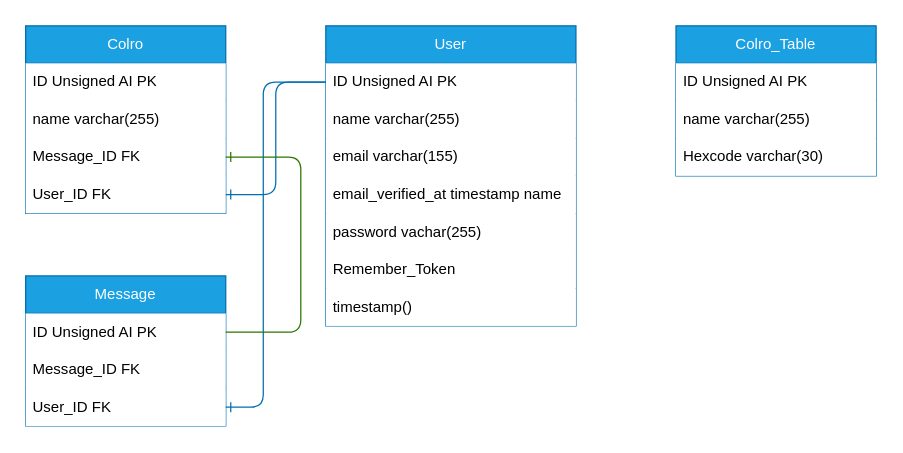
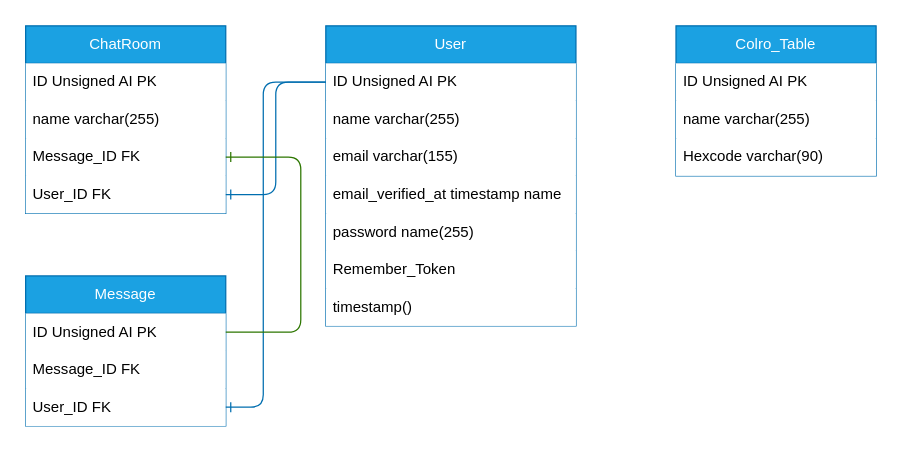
  <mxCell id="0" />
  <mxCell id="1" parent="0" />
- <mxCell id="2" value="Colro" style="swimlane;fontStyle=0;childLayout=stackLayout;horizontal=1;startSize=30;horizontalStack=0;resizeParent=1;resizeParentMax=0;resizeLast=0;collapsible=1;marginBottom=0;whiteSpace=wrap;html=1;fillColor=#1ba1e2;strokeColor=#006EAF;fontColor=#ffffff;" parent="1" vertex="1"><mxGeometry x="20" y="20" width="160" height="150" as="geometry" /></mxCell>
+ <mxCell id="2" value="ChatRoom" style="swimlane;fontStyle=0;childLayout=stackLayout;horizontal=1;startSize=30;horizontalStack=0;resizeParent=1;resizeParentMax=0;resizeLast=0;collapsible=1;marginBottom=0;whiteSpace=wrap;html=1;fillColor=#1ba1e2;strokeColor=#006EAF;fontColor=#ffffff;" parent="1" vertex="1"><mxGeometry x="20" y="20" width="160" height="150" as="geometry" /></mxCell>
  <mxCell id="3" value="ID Unsigned AI PK" style="text;align=left;verticalAlign=middle;spacingLeft=4;spacingRight=4;overflow=hidden;points=[[0,0.5],[1,0.5]];portConstraint=eastwest;rotatable=0;whiteSpace=wrap;html=1;fillColor=light-dark(#FFFFFF,#FFFFFF);" parent="2" vertex="1"><mxGeometry y="30" width="160" height="30" as="geometry" /></mxCell>
  <mxCell id="4" value="name varchar(255)" style="text;align=left;verticalAlign=middle;spacingLeft=4;spacingRight=4;overflow=hidden;points=[[0,0.5],[1,0.5]];portConstraint=eastwest;rotatable=0;whiteSpace=wrap;html=1;fillColor=light-dark(#FFFFFF,#FFFFFF);" parent="2" vertex="1"><mxGeometry y="60" width="160" height="30" as="geometry" /></mxCell>
  <mxCell id="5" value="Message_ID FK" style="text;align=left;verticalAlign=middle;spacingLeft=4;spacingRight=4;overflow=hidden;points=[[0,0.5],[1,0.5]];portConstraint=eastwest;rotatable=0;whiteSpace=wrap;html=1;fillColor=light-dark(#FFFFFF,#FFFFFF);" parent="2" vertex="1"><mxGeometry y="90" width="160" height="30" as="geometry" /></mxCell>
  <mxCell id="6" value="User_ID FK" style="text;align=left;verticalAlign=middle;spacingLeft=4;spacingRight=4;overflow=hidden;points=[[0,0.5],[1,0.5]];portConstraint=eastwest;rotatable=0;whiteSpace=wrap;html=1;fillColor=light-dark(#FFFFFF,#FFFFFF);" parent="2" vertex="1"><mxGeometry y="120" width="160" height="30" as="geometry" /></mxCell>
  <mxCell id="7" value="User" style="swimlane;fontStyle=0;childLayout=stackLayout;horizontal=1;startSize=30;horizontalStack=0;resizeParent=1;resizeParentMax=0;resizeLast=0;collapsible=1;marginBottom=0;whiteSpace=wrap;html=1;fillColor=#1ba1e2;strokeColor=#006EAF;fontColor=#ffffff;" parent="1" vertex="1"><mxGeometry x="260" y="20" width="200" height="240" as="geometry" /></mxCell>
  <mxCell id="8" value="ID Unsigned AI PK" style="text;align=left;verticalAlign=middle;spacingLeft=4;spacingRight=4;overflow=hidden;points=[[0,0.5],[1,0.5]];portConstraint=eastwest;rotatable=0;whiteSpace=wrap;html=1;fillColor=light-dark(#FFFFFF,#FFFFFF);" parent="7" vertex="1"><mxGeometry y="30" width="200" height="30" as="geometry" /></mxCell>
  <mxCell id="9" value="name varchar(255)" style="text;align=left;verticalAlign=middle;spacingLeft=4;spacingRight=4;overflow=hidden;points=[[0,0.5],[1,0.5]];portConstraint=eastwest;rotatable=0;whiteSpace=wrap;html=1;fillColor=light-dark(#FFFFFF,#FFFFFF);" parent="7" vertex="1"><mxGeometry y="60" width="200" height="30" as="geometry" /></mxCell>
  <mxCell id="10" value="email varchar(155)" style="text;align=left;verticalAlign=middle;spacingLeft=4;spacingRight=4;overflow=hidden;points=[[0,0.5],[1,0.5]];portConstraint=eastwest;rotatable=0;whiteSpace=wrap;html=1;fillColor=light-dark(#FFFFFF,#FFFFFF);" parent="7" vertex="1"><mxGeometry y="90" width="200" height="30" as="geometry" /></mxCell>
  <mxCell id="11" value="email_verified_at timestamp name" style="text;align=left;verticalAlign=middle;spacingLeft=4;spacingRight=4;overflow=hidden;points=[[0,0.5],[1,0.5]];portConstraint=eastwest;rotatable=0;whiteSpace=wrap;html=1;fillColor=light-dark(#FFFFFF,#FFFFFF);" parent="7" vertex="1"><mxGeometry y="120" width="200" height="30" as="geometry" /></mxCell>
- <mxCell id="12" value="password vachar(255)" style="text;align=left;verticalAlign=middle;spacingLeft=4;spacingRight=4;overflow=hidden;points=[[0,0.5],[1,0.5]];portConstraint=eastwest;rotatable=0;whiteSpace=wrap;html=1;fillColor=light-dark(#FFFFFF,#FFFFFF);" parent="7" vertex="1"><mxGeometry y="150" width="200" height="30" as="geometry" /></mxCell>
+ <mxCell id="12" value="password name(255)" style="text;align=left;verticalAlign=middle;spacingLeft=4;spacingRight=4;overflow=hidden;points=[[0,0.5],[1,0.5]];portConstraint=eastwest;rotatable=0;whiteSpace=wrap;html=1;fillColor=light-dark(#FFFFFF,#FFFFFF);" parent="7" vertex="1"><mxGeometry y="150" width="200" height="30" as="geometry" /></mxCell>
  <mxCell id="13" value="Remember_Token" style="text;align=left;verticalAlign=middle;spacingLeft=4;spacingRight=4;overflow=hidden;points=[[0,0.5],[1,0.5]];portConstraint=eastwest;rotatable=0;whiteSpace=wrap;html=1;fillColor=light-dark(#FFFFFF,#FFFFFF);" parent="7" vertex="1"><mxGeometry y="180" width="200" height="30" as="geometry" /></mxCell>
  <mxCell id="14" value="timestamp()" style="text;align=left;verticalAlign=middle;spacingLeft=4;spacingRight=4;overflow=hidden;points=[[0,0.5],[1,0.5]];portConstraint=eastwest;rotatable=0;whiteSpace=wrap;html=1;fillColor=light-dark(#FFFFFF,#FFFFFF);" parent="7" vertex="1"><mxGeometry y="210" width="200" height="30" as="geometry" /></mxCell>
  <mxCell id="15" value="Colro_Table" style="swimlane;fontStyle=0;childLayout=stackLayout;horizontal=1;startSize=30;horizontalStack=0;resizeParent=1;resizeParentMax=0;resizeLast=0;collapsible=1;marginBottom=0;whiteSpace=wrap;html=1;fillColor=#1ba1e2;strokeColor=#006EAF;fontColor=#ffffff;" parent="1" vertex="1"><mxGeometry x="540" y="20" width="160" height="120" as="geometry" /></mxCell>
  <mxCell id="16" value="ID Unsigned AI PK" style="text;align=left;verticalAlign=middle;spacingLeft=4;spacingRight=4;overflow=hidden;points=[[0,0.5],[1,0.5]];portConstraint=eastwest;rotatable=0;whiteSpace=wrap;html=1;fillColor=light-dark(#FFFFFF,#FFFFFF);" parent="15" vertex="1"><mxGeometry y="30" width="160" height="30" as="geometry" /></mxCell>
  <mxCell id="17" value="name varchar(255)" style="text;align=left;verticalAlign=middle;spacingLeft=4;spacingRight=4;overflow=hidden;points=[[0,0.5],[1,0.5]];portConstraint=eastwest;rotatable=0;whiteSpace=wrap;html=1;fillColor=light-dark(#FFFFFF,#FFFFFF);" parent="15" vertex="1"><mxGeometry y="60" width="160" height="30" as="geometry" /></mxCell>
- <mxCell id="18" value="Hexcode varchar(30)" style="text;align=left;verticalAlign=middle;spacingLeft=4;spacingRight=4;overflow=hidden;points=[[0,0.5],[1,0.5]];portConstraint=eastwest;rotatable=0;whiteSpace=wrap;html=1;fillColor=light-dark(#FFFFFF,#FFFFFF);" parent="15" vertex="1"><mxGeometry y="90" width="160" height="30" as="geometry" /></mxCell>
+ <mxCell id="18" value="Hexcode varchar(90)" style="text;align=left;verticalAlign=middle;spacingLeft=4;spacingRight=4;overflow=hidden;points=[[0,0.5],[1,0.5]];portConstraint=eastwest;rotatable=0;whiteSpace=wrap;html=1;fillColor=light-dark(#FFFFFF,#FFFFFF);" parent="15" vertex="1"><mxGeometry y="90" width="160" height="30" as="geometry" /></mxCell>
  <mxCell id="19" value="Message" style="swimlane;fontStyle=0;childLayout=stackLayout;horizontal=1;startSize=30;horizontalStack=0;resizeParent=1;resizeParentMax=0;resizeLast=0;collapsible=1;marginBottom=0;whiteSpace=wrap;html=1;fillColor=#1ba1e2;strokeColor=#006EAF;fontColor=#ffffff;" parent="1" vertex="1"><mxGeometry x="20" y="220" width="160" height="120" as="geometry" /></mxCell>
  <mxCell id="20" value="ID Unsigned AI PK" style="text;align=left;verticalAlign=middle;spacingLeft=4;spacingRight=4;overflow=hidden;points=[[0,0.5],[1,0.5]];portConstraint=eastwest;rotatable=0;whiteSpace=wrap;html=1;fillColor=light-dark(#FFFFFF,#FFFFFF);" parent="19" vertex="1"><mxGeometry y="30" width="160" height="30" as="geometry" /></mxCell>
  <mxCell id="21" value="Message_ID FK" style="text;align=left;verticalAlign=middle;spacingLeft=4;spacingRight=4;overflow=hidden;points=[[0,0.5],[1,0.5]];portConstraint=eastwest;rotatable=0;whiteSpace=wrap;html=1;fillColor=light-dark(#FFFFFF,#FFFFFF);" parent="19" vertex="1"><mxGeometry y="60" width="160" height="30" as="geometry" /></mxCell>
  <mxCell id="22" value="User_ID FK" style="text;align=left;verticalAlign=middle;spacingLeft=4;spacingRight=4;overflow=hidden;points=[[0,0.5],[1,0.5]];portConstraint=eastwest;rotatable=0;whiteSpace=wrap;html=1;fillColor=light-dark(#FFFFFF,#FFFFFF);" parent="19" vertex="1"><mxGeometry y="90" width="160" height="30" as="geometry" /></mxCell>
  <mxCell id="23" style="edgeStyle=none;html=1;exitX=0;exitY=0.5;exitDx=0;exitDy=0;entryX=1;entryY=0.5;entryDx=0;entryDy=0;endArrow=ERone;endFill=0;fillColor=#1ba1e2;strokeColor=#006EAF;" parent="1" source="8" target="6" edge="1"><mxGeometry relative="1" as="geometry"><Array as="points"><mxPoint x="220" y="65" /><mxPoint x="220" y="155" /></Array></mxGeometry></mxCell>
  <mxCell id="24" style="edgeStyle=none;html=1;exitX=0;exitY=0.5;exitDx=0;exitDy=0;entryX=1;entryY=0.5;entryDx=0;entryDy=0;endArrow=ERone;endFill=0;fillColor=#1ba1e2;strokeColor=#006EAF;" parent="1" source="8" target="22" edge="1"><mxGeometry relative="1" as="geometry"><Array as="points"><mxPoint x="210" y="65" /><mxPoint x="210" y="325" /></Array></mxGeometry></mxCell>
  <mxCell id="25" style="edgeStyle=none;html=1;exitX=1;exitY=0.5;exitDx=0;exitDy=0;entryX=1;entryY=0.5;entryDx=0;entryDy=0;endArrow=ERone;endFill=0;fillColor=#60a917;strokeColor=#2D7600;" parent="1" source="20" target="5" edge="1"><mxGeometry relative="1" as="geometry"><mxPoint x="230" y="264.833" as="targetPoint" /><Array as="points"><mxPoint x="240" y="265" /><mxPoint x="240" y="125" /></Array></mxGeometry></mxCell>
